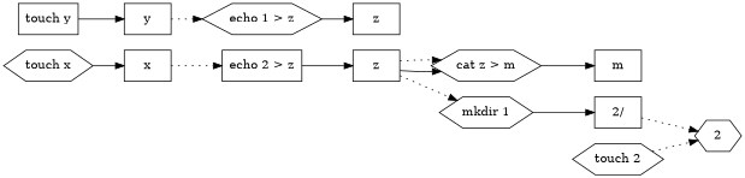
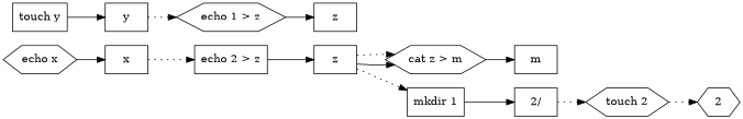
  digraph {
    rankdir=LR
    node [fillcolor=white shape=box style=filled]
    edge [style=solid]
-   n1 [label="touch x" shape=hexagon]
+   n1 [label="echo x" shape=hexagon]
    n2 [label=x]
    n3 [label="echo 2 > z"]
    n4 [label=z]
    n5 [label="touch y"]
    n6 [label=y]
    n7 [label="echo 1 > z" shape=hexagon]
    n8 [label=z]
    n9 [label="cat z > m" shape=hexagon]
-   n10 [label="mkdir 1" shape=hexagon]
+   n10 [label="mkdir 1"]
    n11 [label=m]
    n12 [label="2/"]
    n13 [label="touch 2" shape=hexagon]
    n14 [label=2 shape=hexagon]
    n1 -> n2
    n2 -> n3 [style=dotted]
    n3 -> n4
    n4 -> n9
    n4 -> n9 [style=dotted]
    n4 -> n10 [style=dotted]
    n5 -> n6
    n6 -> n7 [style=dotted]
    n7 -> n8
    n9 -> n11
    n10 -> n12
-   n12 -> n14 [style=dotted]
+   n12 -> n13 [style=dotted]
    n13 -> n14 [style=dotted]
  }
